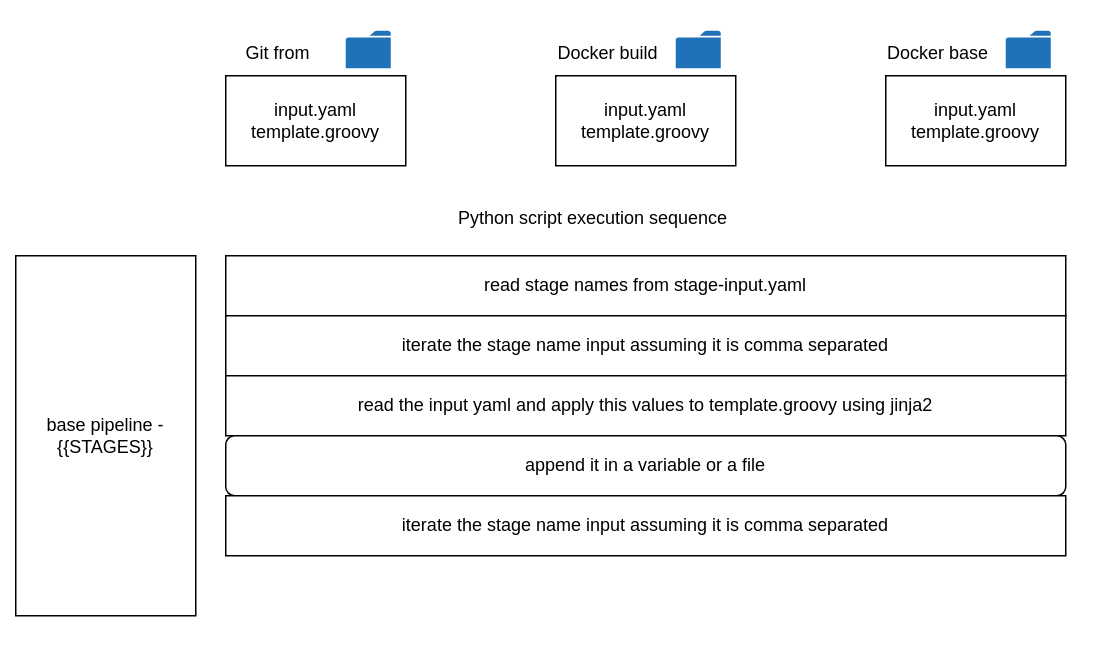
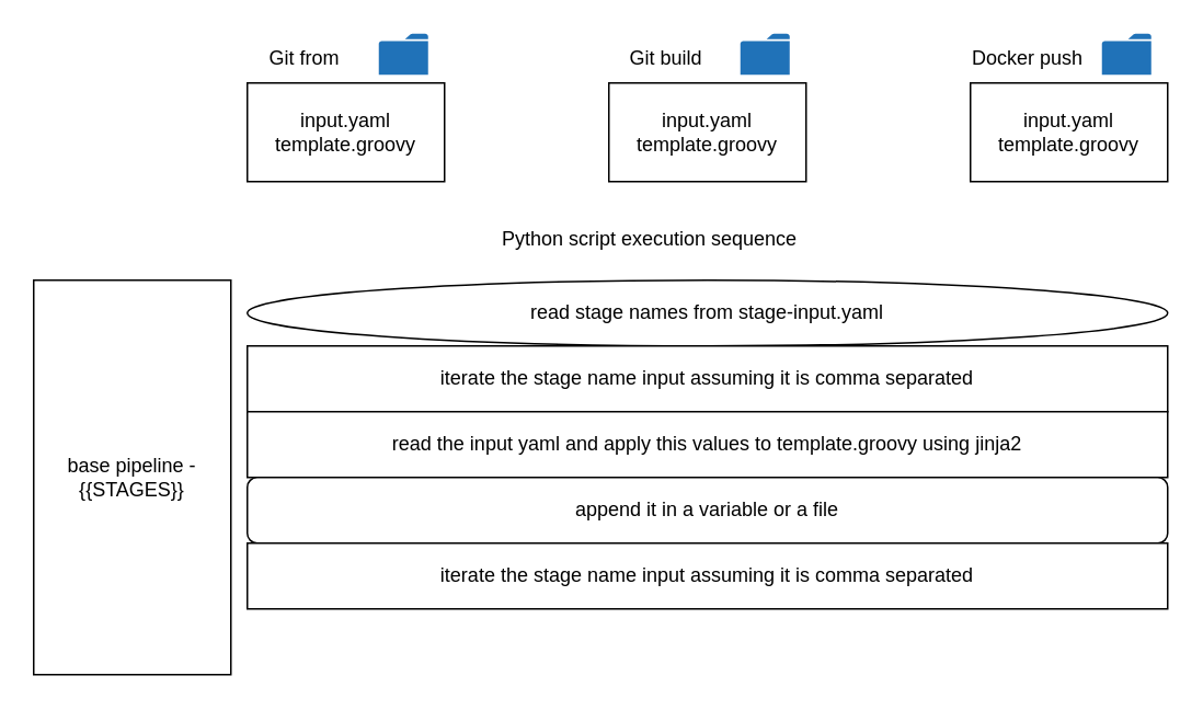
  <mxCell id="0" />
  <mxCell id="1" parent="0" />
  <mxCell id="2" value="input.yaml&lt;br&gt;template.groovy" style="rounded=0;whiteSpace=wrap;html=1;" vertex="1" parent="1"><mxGeometry x="150" y="50" width="120" height="60" as="geometry" /></mxCell>
  <mxCell id="3" value="Git from" style="text;html=1;strokeColor=none;fillColor=none;align=center;verticalAlign=middle;whiteSpace=wrap;rounded=0;" vertex="1" parent="1"><mxGeometry x="130" y="20" width="110" height="30" as="geometry" /></mxCell>
  <mxCell id="4" value="" style="sketch=0;pointerEvents=1;shadow=0;dashed=0;html=1;strokeColor=none;labelPosition=center;verticalLabelPosition=bottom;verticalAlign=top;outlineConnect=0;align=center;shape=mxgraph.office.concepts.folder;fillColor=#2072B8;" vertex="1" parent="1"><mxGeometry x="230" y="20" width="30" height="25" as="geometry" /></mxCell>
  <mxCell id="5" value="input.yaml&lt;br&gt;template.groovy" style="rounded=0;whiteSpace=wrap;html=1;" vertex="1" parent="1"><mxGeometry x="370" y="50" width="120" height="60" as="geometry" /></mxCell>
- <mxCell id="6" value="Docker build" style="text;html=1;strokeColor=none;fillColor=none;align=center;verticalAlign=middle;whiteSpace=wrap;rounded=0;" vertex="1" parent="1"><mxGeometry x="350" y="20" width="110" height="30" as="geometry" /></mxCell>
+ <mxCell id="6" value="Git build" style="text;html=1;strokeColor=none;fillColor=none;align=center;verticalAlign=middle;whiteSpace=wrap;rounded=0;" vertex="1" parent="1"><mxGeometry x="350" y="20" width="110" height="30" as="geometry" /></mxCell>
  <mxCell id="7" value="" style="sketch=0;pointerEvents=1;shadow=0;dashed=0;html=1;strokeColor=none;labelPosition=center;verticalLabelPosition=bottom;verticalAlign=top;outlineConnect=0;align=center;shape=mxgraph.office.concepts.folder;fillColor=#2072B8;" vertex="1" parent="1"><mxGeometry x="450" y="20" width="30" height="25" as="geometry" /></mxCell>
  <mxCell id="8" value="input.yaml&lt;br&gt;template.groovy" style="rounded=0;whiteSpace=wrap;html=1;" vertex="1" parent="1"><mxGeometry x="590" y="50" width="120" height="60" as="geometry" /></mxCell>
- <mxCell id="9" value="Docker base" style="text;html=1;strokeColor=none;fillColor=none;align=center;verticalAlign=middle;whiteSpace=wrap;rounded=0;" vertex="1" parent="1"><mxGeometry x="570" y="20" width="110" height="30" as="geometry" /></mxCell>
+ <mxCell id="9" value="Docker push" style="text;html=1;strokeColor=none;fillColor=none;align=center;verticalAlign=middle;whiteSpace=wrap;rounded=0;" vertex="1" parent="1"><mxGeometry x="570" y="20" width="110" height="30" as="geometry" /></mxCell>
  <mxCell id="10" value="" style="sketch=0;pointerEvents=1;shadow=0;dashed=0;html=1;strokeColor=none;labelPosition=center;verticalLabelPosition=bottom;verticalAlign=top;outlineConnect=0;align=center;shape=mxgraph.office.concepts.folder;fillColor=#2072B8;" vertex="1" parent="1"><mxGeometry x="670" y="20" width="30" height="25" as="geometry" /></mxCell>
- <mxCell id="11" value="read stage names from stage-input.yaml" style="rounded=0;whiteSpace=wrap;html=1;" vertex="1" parent="1"><mxGeometry x="150" y="170" width="560" height="40" as="geometry" /></mxCell>
+ <mxCell id="11" value="read stage names from stage-input.yaml" style="ellipse;whiteSpace=wrap;html=1;" vertex="1" parent="1"><mxGeometry x="150" y="170" width="560" height="40" as="geometry" /></mxCell>
  <mxCell id="12" value="Python script execution sequence" style="text;html=1;strokeColor=none;fillColor=none;align=center;verticalAlign=middle;whiteSpace=wrap;rounded=0;" vertex="1" parent="1"><mxGeometry x="295" y="130" width="200" height="30" as="geometry" /></mxCell>
  <mxCell id="13" value="iterate the stage name input assuming it is comma separated" style="rounded=0;whiteSpace=wrap;html=1;" vertex="1" parent="1"><mxGeometry x="150" y="210" width="560" height="40" as="geometry" /></mxCell>
  <mxCell id="14" value="read the input yaml and apply this values to template.groovy using jinja2" style="rounded=0;whiteSpace=wrap;html=1;" vertex="1" parent="1"><mxGeometry x="150" y="250" width="560" height="40" as="geometry" /></mxCell>
  <mxCell id="15" value="append it in a variable or a file" style="whiteSpace=wrap;html=1;rounded=1;" vertex="1" parent="1"><mxGeometry x="150" y="290" width="560" height="40" as="geometry" /></mxCell>
  <mxCell id="16" value="iterate the stage name input assuming it is comma separated" style="rounded=0;whiteSpace=wrap;html=1;" vertex="1" parent="1"><mxGeometry x="150" y="330" width="560" height="40" as="geometry" /></mxCell>
- <mxCell id="17" value="base pipeline - {{STAGES}}" style="rounded=0;whiteSpace=wrap;html=1;" vertex="1" parent="1"><mxGeometry x="10" y="170" width="120" height="240" as="geometry" /></mxCell>
+ <mxCell id="17" value="base pipeline - {{STAGES}}" style="rounded=0;whiteSpace=wrap;html=1;" vertex="1" parent="1"><mxGeometry y="170" width="120" height="240" as="geometry" x="20" /></mxCell>
